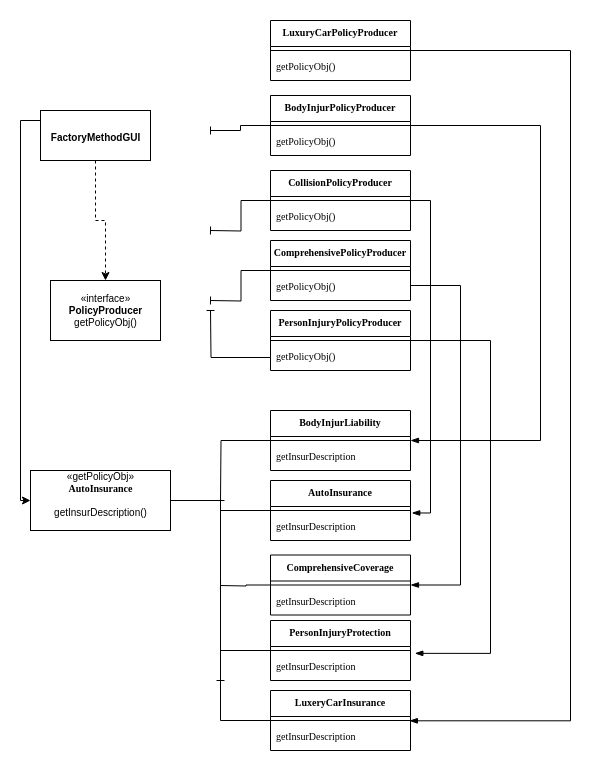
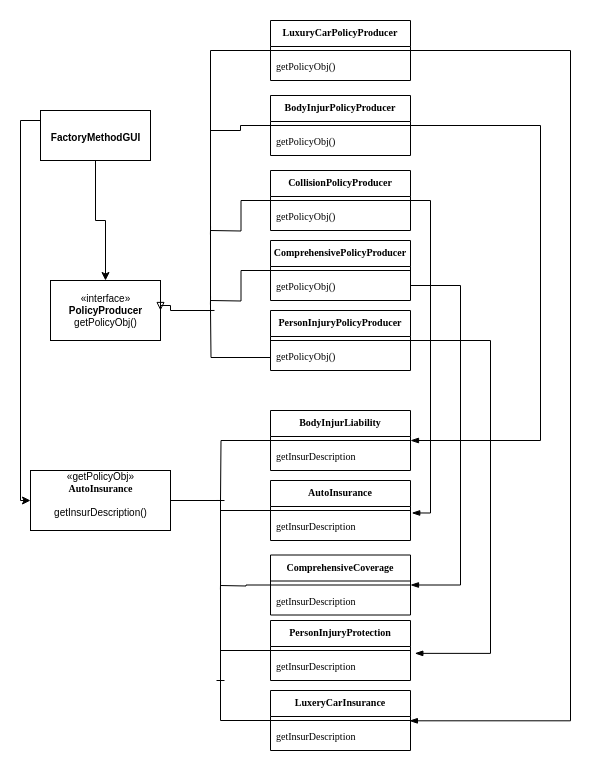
  <mxCell id="0" />
  <mxCell id="1" parent="0" />
- <mxCell id="2" style="edgeStyle=orthogonalEdgeStyle;rounded=0;orthogonalLoop=1;jettySize=auto;html=1;exitX=0.5;exitY=1;exitDx=0;exitDy=0;fontSize=10;dashed=1;" edge="1" parent="1" source="4" target="6"><mxGeometry relative="1" as="geometry" /></mxCell>
+ <mxCell id="2" style="edgeStyle=orthogonalEdgeStyle;rounded=0;orthogonalLoop=1;jettySize=auto;html=1;exitX=0.5;exitY=1;exitDx=0;exitDy=0;fontSize=10;" edge="1" parent="1" source="4" target="6"><mxGeometry relative="1" as="geometry" /></mxCell>
  <mxCell id="3" style="edgeStyle=orthogonalEdgeStyle;rounded=0;orthogonalLoop=1;jettySize=auto;html=1;fontFamily=Verdana;fontSize=10;entryX=0;entryY=0.5;entryDx=0;entryDy=0;" edge="1" parent="1" source="4" target="5"><mxGeometry relative="1" as="geometry"><mxPoint x="-20" y="365" as="targetPoint" /><Array as="points"><mxPoint x="20" y="120" /><mxPoint x="20" y="500" /></Array></mxGeometry></mxCell>
  <mxCell id="4" value="&lt;p align=&quot;center&quot; class=&quot;MsoNormal&quot;&gt;&lt;span style=&quot;font-family: Arial;&quot;&gt;&lt;font style=&quot;font-size: 10px;&quot;&gt;&lt;b&gt;FactoryMethodGUI&lt;/b&gt;&lt;/font&gt;&lt;/span&gt;&lt;b&gt;&lt;span style=&quot;font-family: Arial; font-size: 14pt;&quot;&gt;&lt;/span&gt;&lt;/b&gt;&lt;/p&gt;" style="html=1;" vertex="1" parent="1"><mxGeometry x="40" y="110" width="110" height="50" as="geometry" /></mxCell>
  <mxCell id="5" value="«getPolicyObj»&lt;br&gt;&lt;b style=&quot;font-family: Verdana; background-color: initial;&quot;&gt;A&lt;/b&gt;&lt;b style=&quot;font-family: Verdana; background-color: initial;&quot;&gt;utoInsurance&lt;br&gt;&lt;/b&gt;&lt;p class=&quot;MsoNormal&quot;&gt;&lt;span style=&quot;font-family: Arial;&quot;&gt;&lt;font style=&quot;font-size: 10px;&quot;&gt;getInsurDescription()&lt;/font&gt;&lt;/span&gt;&lt;b&gt;&lt;span style=&quot;font-family: Arial; font-size: 9.5pt;&quot;&gt;&lt;/span&gt;&lt;/b&gt;&lt;/p&gt;" style="html=1;fontSize=10;" vertex="1" parent="1"><mxGeometry x="30" y="470" width="140" height="60" as="geometry" /></mxCell>
  <mxCell id="6" value="«interface»&lt;br&gt;&lt;b&gt;PolicyProducer&lt;br&gt;&lt;/b&gt;getPolicyObj()" style="html=1;fontSize=10;" vertex="1" parent="1"><mxGeometry x="50" y="280" width="110" height="60" as="geometry" /></mxCell>
+ <mxCell id="7" style="edgeStyle=orthogonalEdgeStyle;rounded=0;orthogonalLoop=1;jettySize=auto;html=1;fontFamily=Verdana;fontSize=10;entryX=1;entryY=0.5;entryDx=0;entryDy=0;endArrow=block;endFill=0;" edge="1" parent="1" source="9" target="6"><mxGeometry relative="1" as="geometry"><mxPoint x="170" y="310" as="targetPoint" /><Array as="points"><mxPoint x="210" y="50" /><mxPoint x="210" y="310" /><mxPoint x="170" y="310" /><mxPoint x="170" y="305" /></Array></mxGeometry></mxCell>
  <mxCell id="8" style="edgeStyle=orthogonalEdgeStyle;rounded=0;orthogonalLoop=1;jettySize=auto;html=1;exitX=1;exitY=0.5;exitDx=0;exitDy=0;entryX=0.992;entryY=-0.142;entryDx=0;entryDy=0;entryPerimeter=0;fontFamily=Verdana;fontSize=10;endArrow=blockThin;endFill=1;" edge="1" parent="1" source="9" target="51"><mxGeometry relative="1" as="geometry"><Array as="points"><mxPoint x="570" y="50" /><mxPoint x="570" y="720" /></Array></mxGeometry></mxCell>
  <mxCell id="9" value="LuxuryCarPolicyProducer&#10;" style="swimlane;fontStyle=1;align=center;verticalAlign=top;childLayout=stackLayout;horizontal=1;startSize=26;horizontalStack=0;resizeParent=1;resizeParentMax=0;resizeLast=0;collapsible=1;marginBottom=0;fontFamily=Verdana;fontSize=10;" vertex="1" parent="1"><mxGeometry x="270" y="20" width="140" height="60" as="geometry" /></mxCell>
  <mxCell id="10" value="" style="line;strokeWidth=1;fillColor=none;align=left;verticalAlign=middle;spacingTop=-1;spacingLeft=3;spacingRight=3;rotatable=0;labelPosition=right;points=[];portConstraint=eastwest;strokeColor=inherit;fontFamily=Verdana;fontSize=10;" vertex="1" parent="9"><mxGeometry y="26" width="140" height="8" as="geometry" /></mxCell>
  <mxCell id="11" value="getPolicyObj()" style="text;strokeColor=none;fillColor=none;align=left;verticalAlign=top;spacingLeft=4;spacingRight=4;overflow=hidden;rotatable=0;points=[[0,0.5],[1,0.5]];portConstraint=eastwest;fontFamily=Verdana;fontSize=10;" vertex="1" parent="9"><mxGeometry y="34" width="140" height="26" as="geometry" /></mxCell>
  <mxCell id="12" style="edgeStyle=orthogonalEdgeStyle;rounded=0;orthogonalLoop=1;jettySize=auto;html=1;exitX=0;exitY=0.5;exitDx=0;exitDy=0;fontFamily=Verdana;fontSize=10;endArrow=baseDash;endFill=0;" edge="1" parent="1" source="14"><mxGeometry relative="1" as="geometry"><mxPoint x="210" y="130" as="targetPoint" /><Array as="points"><mxPoint x="240" y="125" /><mxPoint x="240" y="130" /></Array></mxGeometry></mxCell>
  <mxCell id="13" style="edgeStyle=orthogonalEdgeStyle;rounded=0;orthogonalLoop=1;jettySize=auto;html=1;fontFamily=Verdana;fontSize=10;endArrow=blockThin;endFill=1;" edge="1" parent="1" source="14"><mxGeometry relative="1" as="geometry"><mxPoint x="410" y="440" as="targetPoint" /><Array as="points"><mxPoint x="540" y="125" /><mxPoint x="540" y="440" /><mxPoint x="413" y="440" /></Array></mxGeometry></mxCell>
  <mxCell id="14" value="BodyInjurPolicyProducer" style="swimlane;fontStyle=1;align=center;verticalAlign=top;childLayout=stackLayout;horizontal=1;startSize=26;horizontalStack=0;resizeParent=1;resizeParentMax=0;resizeLast=0;collapsible=1;marginBottom=0;fontFamily=Verdana;fontSize=10;" vertex="1" parent="1"><mxGeometry x="270" y="95" width="140" height="60" as="geometry" /></mxCell>
  <mxCell id="15" value="" style="line;strokeWidth=1;fillColor=none;align=left;verticalAlign=middle;spacingTop=-1;spacingLeft=3;spacingRight=3;rotatable=0;labelPosition=right;points=[];portConstraint=eastwest;strokeColor=inherit;fontFamily=Verdana;fontSize=10;" vertex="1" parent="14"><mxGeometry y="26" width="140" height="8" as="geometry" /></mxCell>
  <mxCell id="16" value="getPolicyObj()" style="text;strokeColor=none;fillColor=none;align=left;verticalAlign=top;spacingLeft=4;spacingRight=4;overflow=hidden;rotatable=0;points=[[0,0.5],[1,0.5]];portConstraint=eastwest;fontFamily=Verdana;fontSize=10;" vertex="1" parent="14"><mxGeometry y="34" width="140" height="26" as="geometry" /></mxCell>
  <mxCell id="17" style="edgeStyle=orthogonalEdgeStyle;rounded=0;orthogonalLoop=1;jettySize=auto;html=1;fontFamily=Verdana;fontSize=10;endArrow=baseDash;endFill=0;" edge="1" parent="1" source="19"><mxGeometry relative="1" as="geometry"><mxPoint x="210" y="230" as="targetPoint" /></mxGeometry></mxCell>
  <mxCell id="18" style="edgeStyle=orthogonalEdgeStyle;rounded=0;orthogonalLoop=1;jettySize=auto;html=1;exitX=1;exitY=0.5;exitDx=0;exitDy=0;entryX=1.009;entryY=-0.059;entryDx=0;entryDy=0;entryPerimeter=0;fontFamily=Verdana;fontSize=10;endArrow=blockThin;endFill=1;" edge="1" parent="1" source="19" target="39"><mxGeometry relative="1" as="geometry" /></mxCell>
  <mxCell id="19" value="CollisionPolicyProducer" style="swimlane;fontStyle=1;align=center;verticalAlign=top;childLayout=stackLayout;horizontal=1;startSize=26;horizontalStack=0;resizeParent=1;resizeParentMax=0;resizeLast=0;collapsible=1;marginBottom=0;fontFamily=Verdana;fontSize=10;" vertex="1" parent="1"><mxGeometry x="270" y="170" width="140" height="60" as="geometry" /></mxCell>
  <mxCell id="20" value="" style="line;strokeWidth=1;fillColor=none;align=left;verticalAlign=middle;spacingTop=-1;spacingLeft=3;spacingRight=3;rotatable=0;labelPosition=right;points=[];portConstraint=eastwest;strokeColor=inherit;fontFamily=Verdana;fontSize=10;" vertex="1" parent="19"><mxGeometry y="26" width="140" height="8" as="geometry" /></mxCell>
  <mxCell id="21" value="getPolicyObj()" style="text;strokeColor=none;fillColor=none;align=left;verticalAlign=top;spacingLeft=4;spacingRight=4;overflow=hidden;rotatable=0;points=[[0,0.5],[1,0.5]];portConstraint=eastwest;fontFamily=Verdana;fontSize=10;" vertex="1" parent="19"><mxGeometry y="34" width="140" height="26" as="geometry" /></mxCell>
  <mxCell id="22" style="edgeStyle=orthogonalEdgeStyle;rounded=0;orthogonalLoop=1;jettySize=auto;html=1;exitX=1;exitY=0.5;exitDx=0;exitDy=0;entryX=1.031;entryY=-0.044;entryDx=0;entryDy=0;entryPerimeter=0;fontFamily=Verdana;fontSize=10;endArrow=blockThin;endFill=1;" edge="1" parent="1" source="23" target="47"><mxGeometry relative="1" as="geometry"><Array as="points"><mxPoint x="490" y="340" /><mxPoint x="490" y="653" /></Array></mxGeometry></mxCell>
  <mxCell id="23" value="PersonInjuryPolicyProducer" style="swimlane;fontStyle=1;align=center;verticalAlign=top;childLayout=stackLayout;horizontal=1;startSize=26;horizontalStack=0;resizeParent=1;resizeParentMax=0;resizeLast=0;collapsible=1;marginBottom=0;fontFamily=Verdana;fontSize=10;" vertex="1" parent="1"><mxGeometry x="270" y="310" width="140" height="60" as="geometry" /></mxCell>
  <mxCell id="24" value="" style="line;strokeWidth=1;fillColor=none;align=left;verticalAlign=middle;spacingTop=-1;spacingLeft=3;spacingRight=3;rotatable=0;labelPosition=right;points=[];portConstraint=eastwest;strokeColor=inherit;fontFamily=Verdana;fontSize=10;" vertex="1" parent="23"><mxGeometry y="26" width="140" height="8" as="geometry" /></mxCell>
  <mxCell id="25" value="getPolicyObj()" style="text;strokeColor=none;fillColor=none;align=left;verticalAlign=top;spacingLeft=4;spacingRight=4;overflow=hidden;rotatable=0;points=[[0,0.5],[1,0.5]];portConstraint=eastwest;fontFamily=Verdana;fontSize=10;" vertex="1" parent="23"><mxGeometry y="34" width="140" height="26" as="geometry" /></mxCell>
  <mxCell id="26" style="edgeStyle=orthogonalEdgeStyle;rounded=0;orthogonalLoop=1;jettySize=auto;html=1;exitX=0;exitY=0.5;exitDx=0;exitDy=0;fontFamily=Verdana;fontSize=10;endArrow=baseDash;endFill=0;" edge="1" parent="1" source="28"><mxGeometry relative="1" as="geometry"><mxPoint x="210" y="300" as="targetPoint" /></mxGeometry></mxCell>
  <mxCell id="27" style="edgeStyle=orthogonalEdgeStyle;rounded=0;orthogonalLoop=1;jettySize=auto;html=1;exitX=1;exitY=0.75;exitDx=0;exitDy=0;entryX=1;entryY=0.5;entryDx=0;entryDy=0;fontFamily=Verdana;fontSize=10;endArrow=blockThin;endFill=1;" edge="1" parent="1" source="28" target="41"><mxGeometry relative="1" as="geometry"><Array as="points"><mxPoint x="460" y="285" /><mxPoint x="460" y="584" /></Array></mxGeometry></mxCell>
  <mxCell id="28" value="ComprehensivePolicyProducer" style="swimlane;fontStyle=1;align=center;verticalAlign=top;childLayout=stackLayout;horizontal=1;startSize=26;horizontalStack=0;resizeParent=1;resizeParentMax=0;resizeLast=0;collapsible=1;marginBottom=0;fontFamily=Verdana;fontSize=10;" vertex="1" parent="1"><mxGeometry x="270" y="240" width="140" height="60" as="geometry" /></mxCell>
  <mxCell id="29" value="" style="line;strokeWidth=1;fillColor=none;align=left;verticalAlign=middle;spacingTop=-1;spacingLeft=3;spacingRight=3;rotatable=0;labelPosition=right;points=[];portConstraint=eastwest;strokeColor=inherit;fontFamily=Verdana;fontSize=10;" vertex="1" parent="28"><mxGeometry y="26" width="140" height="8" as="geometry" /></mxCell>
  <mxCell id="30" value="getPolicyObj()" style="text;strokeColor=none;fillColor=none;align=left;verticalAlign=top;spacingLeft=4;spacingRight=4;overflow=hidden;rotatable=0;points=[[0,0.5],[1,0.5]];portConstraint=eastwest;fontFamily=Verdana;fontSize=10;" vertex="1" parent="28"><mxGeometry y="34" width="140" height="26" as="geometry" /></mxCell>
  <mxCell id="31" style="edgeStyle=orthogonalEdgeStyle;rounded=0;orthogonalLoop=1;jettySize=auto;html=1;exitX=0;exitY=0.5;exitDx=0;exitDy=0;fontFamily=Verdana;fontSize=10;endArrow=baseDash;endFill=0;" edge="1" parent="1" source="25"><mxGeometry relative="1" as="geometry"><mxPoint x="210" y="310" as="targetPoint" /></mxGeometry></mxCell>
  <mxCell id="32" style="edgeStyle=orthogonalEdgeStyle;rounded=0;orthogonalLoop=1;jettySize=auto;html=1;exitX=0;exitY=0.5;exitDx=0;exitDy=0;fontFamily=Verdana;fontSize=10;endArrow=baseDash;endFill=0;" edge="1" parent="1" source="33"><mxGeometry relative="1" as="geometry"><mxPoint x="220" y="500" as="targetPoint" /></mxGeometry></mxCell>
  <mxCell id="33" value="BodyInjurLiability" style="swimlane;fontStyle=1;align=center;verticalAlign=top;childLayout=stackLayout;horizontal=1;startSize=26;horizontalStack=0;resizeParent=1;resizeParentMax=0;resizeLast=0;collapsible=1;marginBottom=0;fontFamily=Verdana;fontSize=10;" vertex="1" parent="1"><mxGeometry x="270" y="410" width="140" height="60" as="geometry" /></mxCell>
  <mxCell id="34" value="" style="line;strokeWidth=1;fillColor=none;align=left;verticalAlign=middle;spacingTop=-1;spacingLeft=3;spacingRight=3;rotatable=0;labelPosition=right;points=[];portConstraint=eastwest;strokeColor=inherit;fontFamily=Verdana;fontSize=10;" vertex="1" parent="33"><mxGeometry y="26" width="140" height="8" as="geometry" /></mxCell>
  <mxCell id="35" value="getInsurDescription" style="text;strokeColor=none;fillColor=none;align=left;verticalAlign=top;spacingLeft=4;spacingRight=4;overflow=hidden;rotatable=0;points=[[0,0.5],[1,0.5]];portConstraint=eastwest;fontFamily=Verdana;fontSize=10;" vertex="1" parent="33"><mxGeometry y="34" width="140" height="26" as="geometry" /></mxCell>
  <mxCell id="36" style="edgeStyle=orthogonalEdgeStyle;rounded=0;orthogonalLoop=1;jettySize=auto;html=1;exitX=0;exitY=0.5;exitDx=0;exitDy=0;fontFamily=Verdana;fontSize=10;endArrow=baseDash;endFill=0;" edge="1" parent="1" source="37"><mxGeometry relative="1" as="geometry"><mxPoint x="220" y="510" as="targetPoint" /></mxGeometry></mxCell>
  <mxCell id="37" value="AutoInsurance" style="swimlane;fontStyle=1;align=center;verticalAlign=top;childLayout=stackLayout;horizontal=1;startSize=26;horizontalStack=0;resizeParent=1;resizeParentMax=0;resizeLast=0;collapsible=1;marginBottom=0;fontFamily=Verdana;fontSize=10;" vertex="1" parent="1"><mxGeometry x="270" y="480" width="140" height="60" as="geometry" /></mxCell>
  <mxCell id="38" value="" style="line;strokeWidth=1;fillColor=none;align=left;verticalAlign=middle;spacingTop=-1;spacingLeft=3;spacingRight=3;rotatable=0;labelPosition=right;points=[];portConstraint=eastwest;strokeColor=inherit;fontFamily=Verdana;fontSize=10;" vertex="1" parent="37"><mxGeometry y="26" width="140" height="8" as="geometry" /></mxCell>
  <mxCell id="39" value="getInsurDescription" style="text;strokeColor=none;fillColor=none;align=left;verticalAlign=top;spacingLeft=4;spacingRight=4;overflow=hidden;rotatable=0;points=[[0,0.5],[1,0.5]];portConstraint=eastwest;fontFamily=Verdana;fontSize=10;" vertex="1" parent="37"><mxGeometry y="34" width="140" height="26" as="geometry" /></mxCell>
  <mxCell id="40" style="edgeStyle=orthogonalEdgeStyle;rounded=0;orthogonalLoop=1;jettySize=auto;html=1;exitX=0;exitY=0.5;exitDx=0;exitDy=0;fontFamily=Verdana;fontSize=10;endArrow=baseDash;endFill=0;" edge="1" parent="1" source="41"><mxGeometry relative="1" as="geometry"><mxPoint x="220" y="585" as="targetPoint" /></mxGeometry></mxCell>
  <mxCell id="41" value="ComprehensiveCoverage" style="swimlane;fontStyle=1;align=center;verticalAlign=top;childLayout=stackLayout;horizontal=1;startSize=26;horizontalStack=0;resizeParent=1;resizeParentMax=0;resizeLast=0;collapsible=1;marginBottom=0;fontFamily=Verdana;fontSize=10;" vertex="1" parent="1"><mxGeometry x="270" y="554.5" width="140" height="60" as="geometry" /></mxCell>
  <mxCell id="42" value="" style="line;strokeWidth=1;fillColor=none;align=left;verticalAlign=middle;spacingTop=-1;spacingLeft=3;spacingRight=3;rotatable=0;labelPosition=right;points=[];portConstraint=eastwest;strokeColor=inherit;fontFamily=Verdana;fontSize=10;" vertex="1" parent="41"><mxGeometry y="26" width="140" height="8" as="geometry" /></mxCell>
  <mxCell id="43" value="getInsurDescription" style="text;strokeColor=none;fillColor=none;align=left;verticalAlign=top;spacingLeft=4;spacingRight=4;overflow=hidden;rotatable=0;points=[[0,0.5],[1,0.5]];portConstraint=eastwest;fontFamily=Verdana;fontSize=10;" vertex="1" parent="41"><mxGeometry y="34" width="140" height="26" as="geometry" /></mxCell>
  <mxCell id="44" style="edgeStyle=orthogonalEdgeStyle;rounded=0;orthogonalLoop=1;jettySize=auto;html=1;exitX=0;exitY=0.5;exitDx=0;exitDy=0;fontFamily=Verdana;fontSize=10;endArrow=baseDash;endFill=0;" edge="1" parent="1" source="45"><mxGeometry relative="1" as="geometry"><mxPoint x="220" y="680" as="targetPoint" /><Array as="points"><mxPoint x="220" y="650" /></Array></mxGeometry></mxCell>
  <mxCell id="45" value="PersonInjuryProtection" style="swimlane;fontStyle=1;align=center;verticalAlign=top;childLayout=stackLayout;horizontal=1;startSize=26;horizontalStack=0;resizeParent=1;resizeParentMax=0;resizeLast=0;collapsible=1;marginBottom=0;fontFamily=Verdana;fontSize=10;" vertex="1" parent="1"><mxGeometry x="270" y="620" width="140" height="60" as="geometry" /></mxCell>
  <mxCell id="46" value="" style="line;strokeWidth=1;fillColor=none;align=left;verticalAlign=middle;spacingTop=-1;spacingLeft=3;spacingRight=3;rotatable=0;labelPosition=right;points=[];portConstraint=eastwest;strokeColor=inherit;fontFamily=Verdana;fontSize=10;" vertex="1" parent="45"><mxGeometry y="26" width="140" height="8" as="geometry" /></mxCell>
  <mxCell id="47" value="getInsurDescription" style="text;strokeColor=none;fillColor=none;align=left;verticalAlign=top;spacingLeft=4;spacingRight=4;overflow=hidden;rotatable=0;points=[[0,0.5],[1,0.5]];portConstraint=eastwest;fontFamily=Verdana;fontSize=10;" vertex="1" parent="45"><mxGeometry y="34" width="140" height="26" as="geometry" /></mxCell>
  <mxCell id="48" style="edgeStyle=orthogonalEdgeStyle;rounded=0;orthogonalLoop=1;jettySize=auto;html=1;entryX=1;entryY=0.5;entryDx=0;entryDy=0;fontFamily=Verdana;fontSize=10;endArrow=baseDash;endFill=0;" edge="1" parent="1" source="49" target="5"><mxGeometry relative="1" as="geometry" /></mxCell>
  <mxCell id="49" value="LuxeryCarInsurance" style="swimlane;fontStyle=1;align=center;verticalAlign=top;childLayout=stackLayout;horizontal=1;startSize=26;horizontalStack=0;resizeParent=1;resizeParentMax=0;resizeLast=0;collapsible=1;marginBottom=0;fontFamily=Verdana;fontSize=10;" vertex="1" parent="1"><mxGeometry x="270" y="690" width="140" height="60" as="geometry" /></mxCell>
  <mxCell id="50" value="" style="line;strokeWidth=1;fillColor=none;align=left;verticalAlign=middle;spacingTop=-1;spacingLeft=3;spacingRight=3;rotatable=0;labelPosition=right;points=[];portConstraint=eastwest;strokeColor=inherit;fontFamily=Verdana;fontSize=10;" vertex="1" parent="49"><mxGeometry y="26" width="140" height="8" as="geometry" /></mxCell>
  <mxCell id="51" value="getInsurDescription" style="text;strokeColor=none;fillColor=none;align=left;verticalAlign=top;spacingLeft=4;spacingRight=4;overflow=hidden;rotatable=0;points=[[0,0.5],[1,0.5]];portConstraint=eastwest;fontFamily=Verdana;fontSize=10;" vertex="1" parent="49"><mxGeometry y="34" width="140" height="26" as="geometry" /></mxCell>
